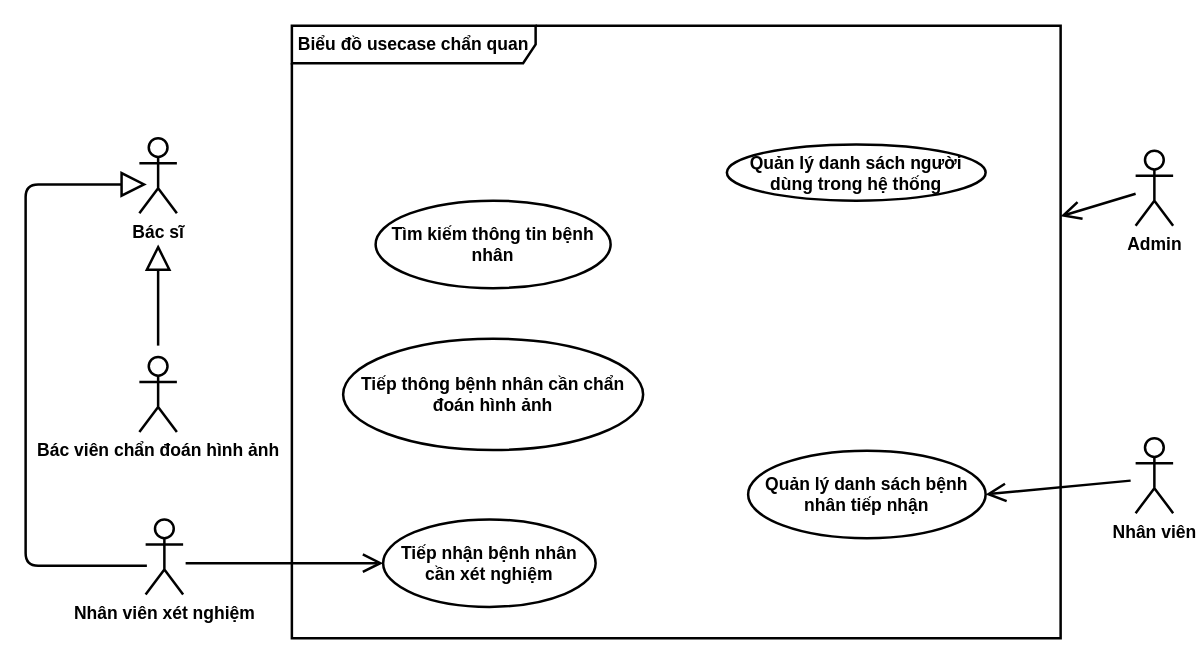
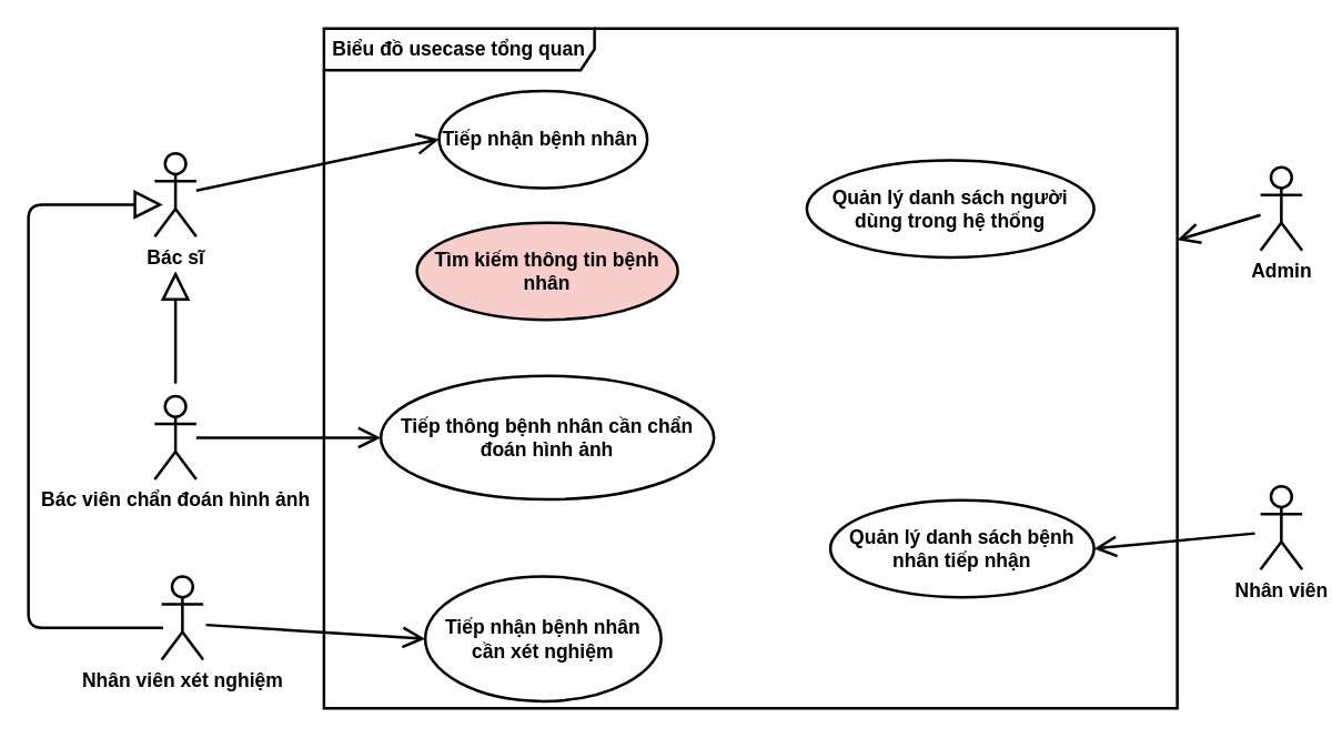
  <mxCell id="0" />
  <mxCell id="1" parent="0" />
- <mxCell id="2" value="Biểu đồ usecase chẩn quan" style="shape=umlFrame;whiteSpace=wrap;html=1;width=195;height=30;fontSize=14;fontStyle=1;labelBackgroundColor=none;strokeWidth=2;" parent="1" vertex="1"><mxGeometry x="233" y="20" width="615" height="490" as="geometry" /></mxCell>
+ <mxCell id="2" value="Biểu đồ usecase tổng quan" style="shape=umlFrame;whiteSpace=wrap;html=1;width=195;height=30;fontSize=14;fontStyle=1;labelBackgroundColor=none;strokeWidth=2;" parent="1" vertex="1"><mxGeometry x="233" y="20" width="615" height="490" as="geometry" /></mxCell>
  <mxCell id="3" value="Bác sĩ" style="shape=umlActor;verticalLabelPosition=bottom;verticalAlign=top;html=1;fontSize=14;fontStyle=1;labelBackgroundColor=none;strokeWidth=2;" parent="1" vertex="1"><mxGeometry x="111" y="110" width="30" height="60" as="geometry" /></mxCell>
  <mxCell id="4" value="Bác viên chẩn đoán hình ảnh" style="shape=umlActor;verticalLabelPosition=bottom;verticalAlign=top;html=1;fontSize=14;fontStyle=1;labelBackgroundColor=none;strokeWidth=2;" parent="1" vertex="1"><mxGeometry x="111" y="285" width="30" height="60" as="geometry" /></mxCell>
  <mxCell id="5" value="Admin&lt;br style=&quot;font-size: 14px;&quot;&gt;" style="shape=umlActor;verticalLabelPosition=bottom;verticalAlign=top;html=1;fontSize=14;fontStyle=1;labelBackgroundColor=none;strokeWidth=2;" parent="1" vertex="1"><mxGeometry x="908" y="120" width="30" height="60" as="geometry" /></mxCell>
  <mxCell id="6" value="Nhân viên" style="shape=umlActor;verticalLabelPosition=bottom;verticalAlign=top;html=1;fontSize=14;fontStyle=1;labelBackgroundColor=none;strokeWidth=2;" parent="1" vertex="1"><mxGeometry x="908" y="350" width="30" height="60" as="geometry" /></mxCell>
  <mxCell id="7" value="Nhân viên xét nghiệm" style="shape=umlActor;verticalLabelPosition=bottom;verticalAlign=top;html=1;fontSize=14;fontStyle=1;labelBackgroundColor=none;strokeWidth=2;" parent="1" vertex="1"><mxGeometry x="116" y="415" width="30" height="60" as="geometry" /></mxCell>
- <mxCell id="8" value="Quản lý danh sách người dùng trong hệ thống" style="ellipse;whiteSpace=wrap;html=1;fontSize=14;fontStyle=1;labelBackgroundColor=none;strokeWidth=2;" parent="1" vertex="1"><mxGeometry x="581" y="115" width="207" height="45" as="geometry" /></mxCell>
+ <mxCell id="8" value="Quản lý danh sách người dùng trong hệ thống" style="ellipse;whiteSpace=wrap;html=1;fontSize=14;fontStyle=1;labelBackgroundColor=none;strokeWidth=2;" parent="1" vertex="1"><mxGeometry x="581" y="115" width="207" height="70" as="geometry" /></mxCell>
  <mxCell id="9" value="Quản lý danh sách bệnh nhân tiếp nhận" style="ellipse;whiteSpace=wrap;html=1;fontSize=14;fontStyle=1;labelBackgroundColor=none;strokeWidth=2;" parent="1" vertex="1"><mxGeometry x="598" y="360" width="190" height="70" as="geometry" /></mxCell>
- <mxCell id="11" value="Tiếp nhận bệnh nhân cần xét nghiệm" style="ellipse;whiteSpace=wrap;html=1;fontSize=14;fontStyle=1;labelBackgroundColor=none;strokeWidth=2;" parent="1" vertex="1"><mxGeometry x="306" y="415" width="170" height="70" as="geometry" /></mxCell>
+ <mxCell id="10" value="Tiếp nhận bệnh nhân&amp;nbsp;" style="ellipse;whiteSpace=wrap;html=1;fontSize=14;fontStyle=1;labelBackgroundColor=none;strokeWidth=2;" parent="1" vertex="1"><mxGeometry x="316" y="65" width="150" height="70" as="geometry" /></mxCell>
+ <mxCell id="11" value="Tiếp nhận bệnh nhân cần xét nghiệm" style="ellipse;whiteSpace=wrap;html=1;fontSize=14;fontStyle=1;labelBackgroundColor=none;strokeWidth=2;" parent="1" vertex="1"><mxGeometry x="306" y="415" width="170" height="90" as="geometry" /></mxCell>
+ <mxCell id="12" value="" style="endArrow=open;endFill=1;endSize=12;html=1;entryX=0;entryY=0.5;entryDx=0;entryDy=0;fontSize=14;fontStyle=1;labelBackgroundColor=none;strokeWidth=2;" parent="1" source="3" target="10" edge="1"><mxGeometry width="160" relative="1" as="geometry"><mxPoint x="568" y="270" as="sourcePoint" /><mxPoint x="728" y="270" as="targetPoint" /></mxGeometry></mxCell>
+ <mxCell id="13" value="" style="endArrow=open;endFill=1;endSize=12;html=1;fontSize=14;fontStyle=1;labelBackgroundColor=none;strokeWidth=2;entryX=0;entryY=0.5;entryDx=0;entryDy=0;" parent="1" source="4" target="17" edge="1"><mxGeometry width="160" relative="1" as="geometry"><mxPoint x="158" y="279" as="sourcePoint" /><mxPoint x="288" y="279" as="targetPoint" /></mxGeometry></mxCell>
  <mxCell id="14" value="" style="endArrow=open;endFill=1;endSize=12;html=1;entryX=0;entryY=0.5;entryDx=0;entryDy=0;fontSize=14;fontStyle=1;labelBackgroundColor=none;strokeWidth=2;" parent="1" target="11" edge="1"><mxGeometry width="160" relative="1" as="geometry"><mxPoint x="148" y="450" as="sourcePoint" /><mxPoint x="288" y="430" as="targetPoint" /></mxGeometry></mxCell>
  <mxCell id="15" value="" style="endArrow=open;endFill=1;endSize=12;html=1;fontSize=14;fontStyle=1;labelBackgroundColor=none;strokeWidth=2;" parent="1" source="5" target="2" edge="1"><mxGeometry width="160" relative="1" as="geometry"><mxPoint x="908" y="147" as="sourcePoint" /><mxPoint x="758" y="220" as="targetPoint" /></mxGeometry></mxCell>
  <mxCell id="16" value="" style="endArrow=open;endFill=1;endSize=12;html=1;fontSize=14;fontStyle=1;labelBackgroundColor=none;strokeWidth=2;entryX=1;entryY=0.5;entryDx=0;entryDy=0;" parent="1" edge="1" target="9"><mxGeometry width="160" relative="1" as="geometry"><mxPoint x="904" y="384" as="sourcePoint" /><mxPoint x="798" y="395" as="targetPoint" /></mxGeometry></mxCell>
  <mxCell id="17" value="Tiếp thông bệnh nhân cần chẩn đoán hình ảnh" style="ellipse;whiteSpace=wrap;html=1;fontSize=14;fontStyle=1;labelBackgroundColor=none;strokeWidth=2;" parent="1" vertex="1"><mxGeometry x="274" y="270.5" width="240" height="89" as="geometry" /></mxCell>
  <mxCell id="18" value="" style="endArrow=block;endSize=16;endFill=0;html=1;labelBackgroundColor=none;fontSize=14;strokeWidth=2;" parent="1" edge="1"><mxGeometry x="-0.05" y="13" width="160" relative="1" as="geometry"><mxPoint x="126" y="276" as="sourcePoint" /><mxPoint x="126" y="195" as="targetPoint" /><mxPoint as="offset" /></mxGeometry></mxCell>
  <mxCell id="19" value="" style="endArrow=block;endSize=16;endFill=0;html=1;labelBackgroundColor=none;fontSize=14;strokeWidth=2;" parent="1" edge="1"><mxGeometry x="-0.05" y="13" width="160" relative="1" as="geometry"><mxPoint x="117" y="452" as="sourcePoint" /><mxPoint x="117" y="147" as="targetPoint" /><mxPoint as="offset" /><Array as="points"><mxPoint x="20" y="452" /><mxPoint x="20" y="147" /></Array></mxGeometry></mxCell>
- <mxCell id="20" value="&lt;b&gt;Tìm kiếm thông tin bệnh nhân&lt;/b&gt;" style="ellipse;whiteSpace=wrap;html=1;labelBackgroundColor=none;fontSize=14;strokeWidth=2;" parent="1" vertex="1"><mxGeometry x="300" y="160" width="188" height="70" as="geometry" /></mxCell>
+ <mxCell id="20" value="&lt;b&gt;Tìm kiếm thông tin bệnh nhân&lt;/b&gt;" style="ellipse;whiteSpace=wrap;html=1;labelBackgroundColor=none;fontSize=14;strokeWidth=2;fillColor=#f8cecc;" parent="1" vertex="1"><mxGeometry x="300" y="160" width="188" height="70" as="geometry" /></mxCell>
